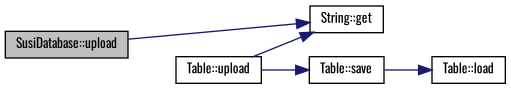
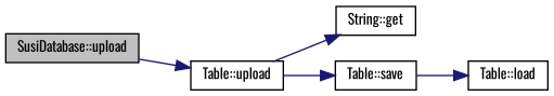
  digraph {
    fontname=Oswald
    rankdir=LR
    node [color=black fillcolor=white fontname=Oswald fontsize=10 shape=record style=filled]
    edge [color=midnightblue fontname=Oswald fontsize=10 labelfontname=Helvetica labelfontsize=10 style=solid]
    n1 [fillcolor=grey75 fontcolor=black height=0.2 label="SusiDatabase::upload" width=0.4]
    n2 [height=0.2 label="Table::upload" width=0.4]
    n3 [height=0.2 label="String::get" width=0.4]
    n4 [height=0.2 label="Table::save" width=0.4]
    n5 [height=0.2 label="Table::load" width=0.4]
-   n1 -> n3
+   n1 -> n2
    n2 -> n3
    n2 -> n4
    n4 -> n5
  }
